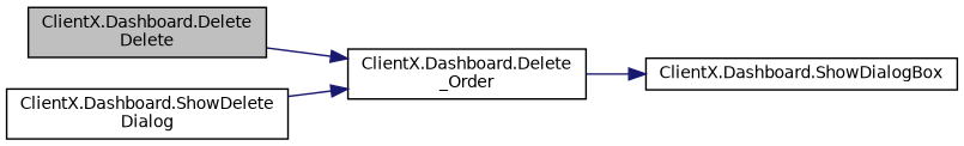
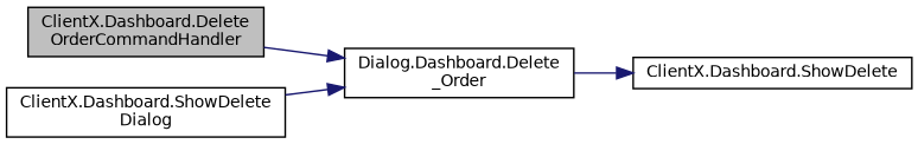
  digraph {
    rankdir=LR
    node [color=black fillcolor=white fontname=Helvetica fontsize=10 shape=record style=filled]
    edge [color=midnightblue fontname=Helvetica fontsize=10 labelfontname=Helvetica labelfontsize=10 style=solid]
-   n1 [fillcolor=grey75 fontcolor=black height=0.2 label="ClientX.Dashboard.Delete\lDelete" width=0.4]
-   n2 [height=0.2 label="ClientX.Dashboard.Delete\l_Order" width=0.4]
-   n3 [height=0.2 label="ClientX.Dashboard.ShowDialogBox" width=0.4]
+   n1 [fillcolor=grey75 fontcolor=black height=0.2 label="ClientX.Dashboard.Delete\lOrderCommandHandler" width=0.4]
+   n2 [height=0.2 label="Dialog.Dashboard.Delete\l_Order" width=0.4]
+   n3 [height=0.2 label="ClientX.Dashboard.ShowDelete" width=0.4]
    n4 [height=0.2 label="ClientX.Dashboard.ShowDelete\lDialog" width=0.4]
    n1 -> n2
    n2 -> n3
    n4 -> n2
  }
